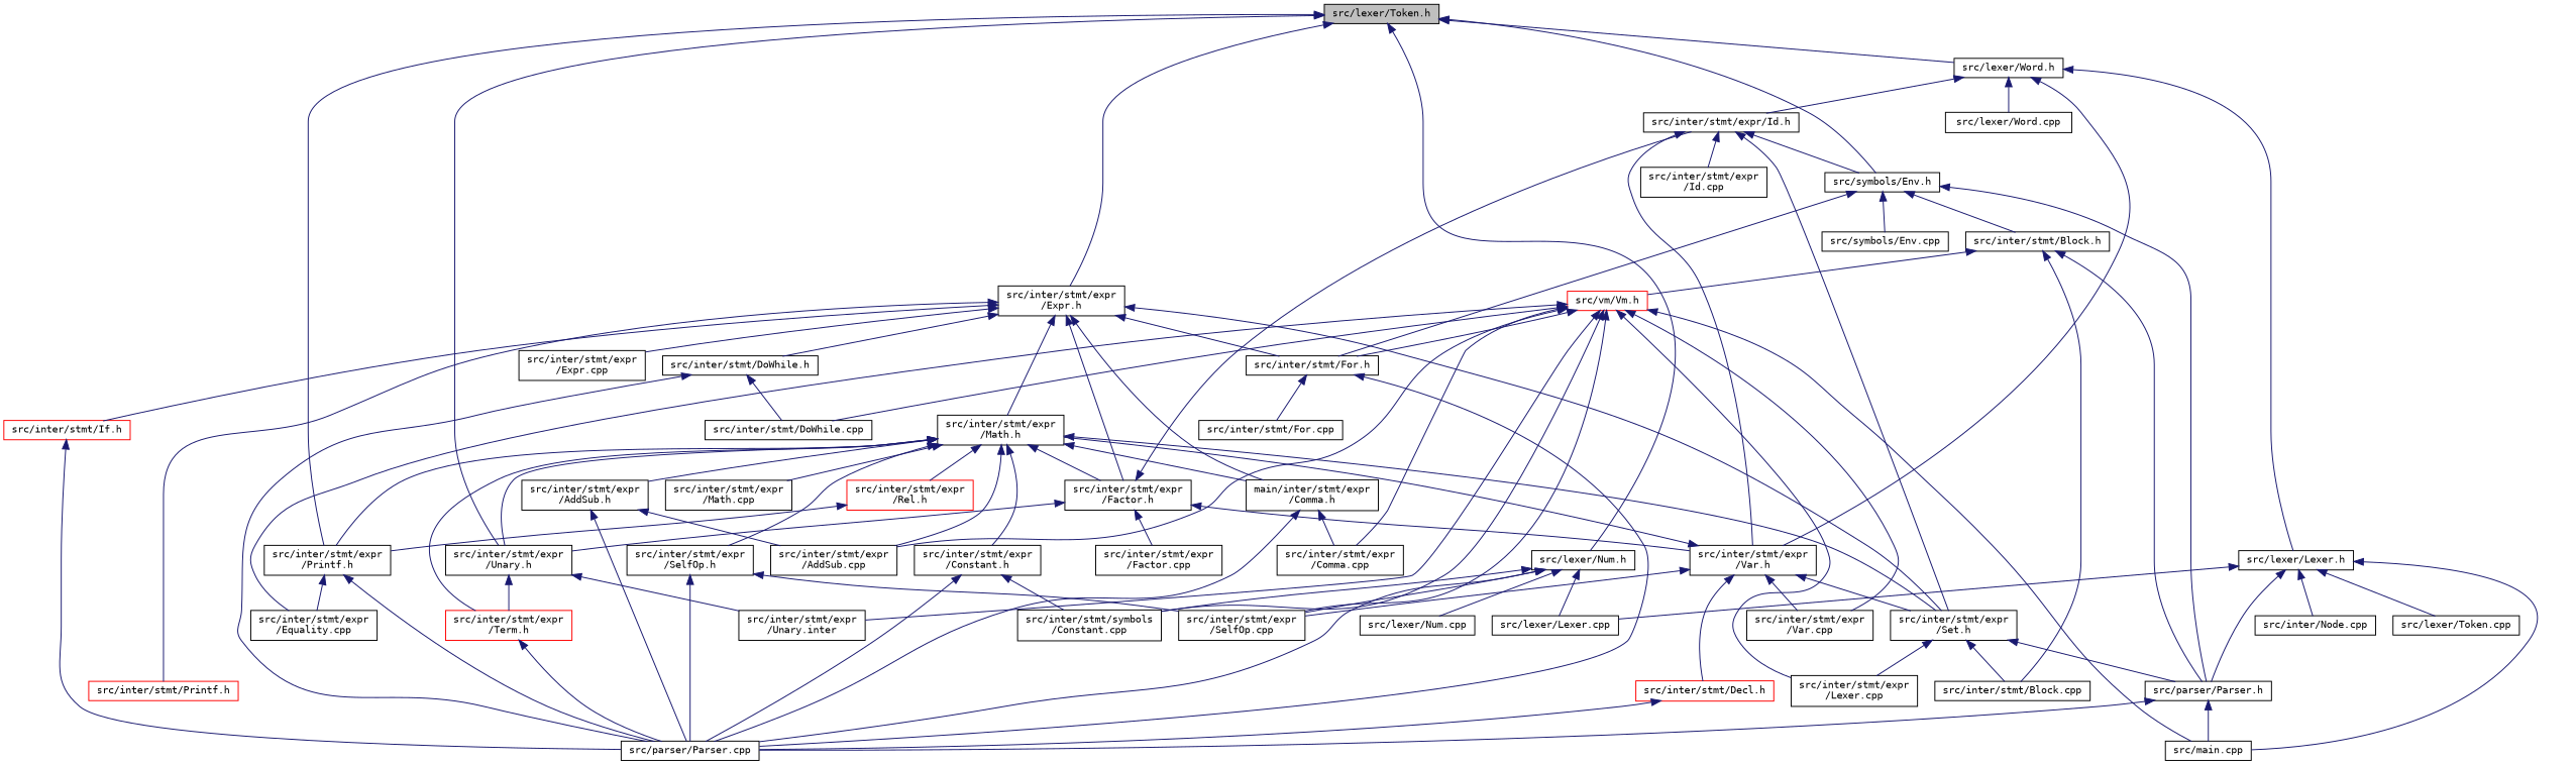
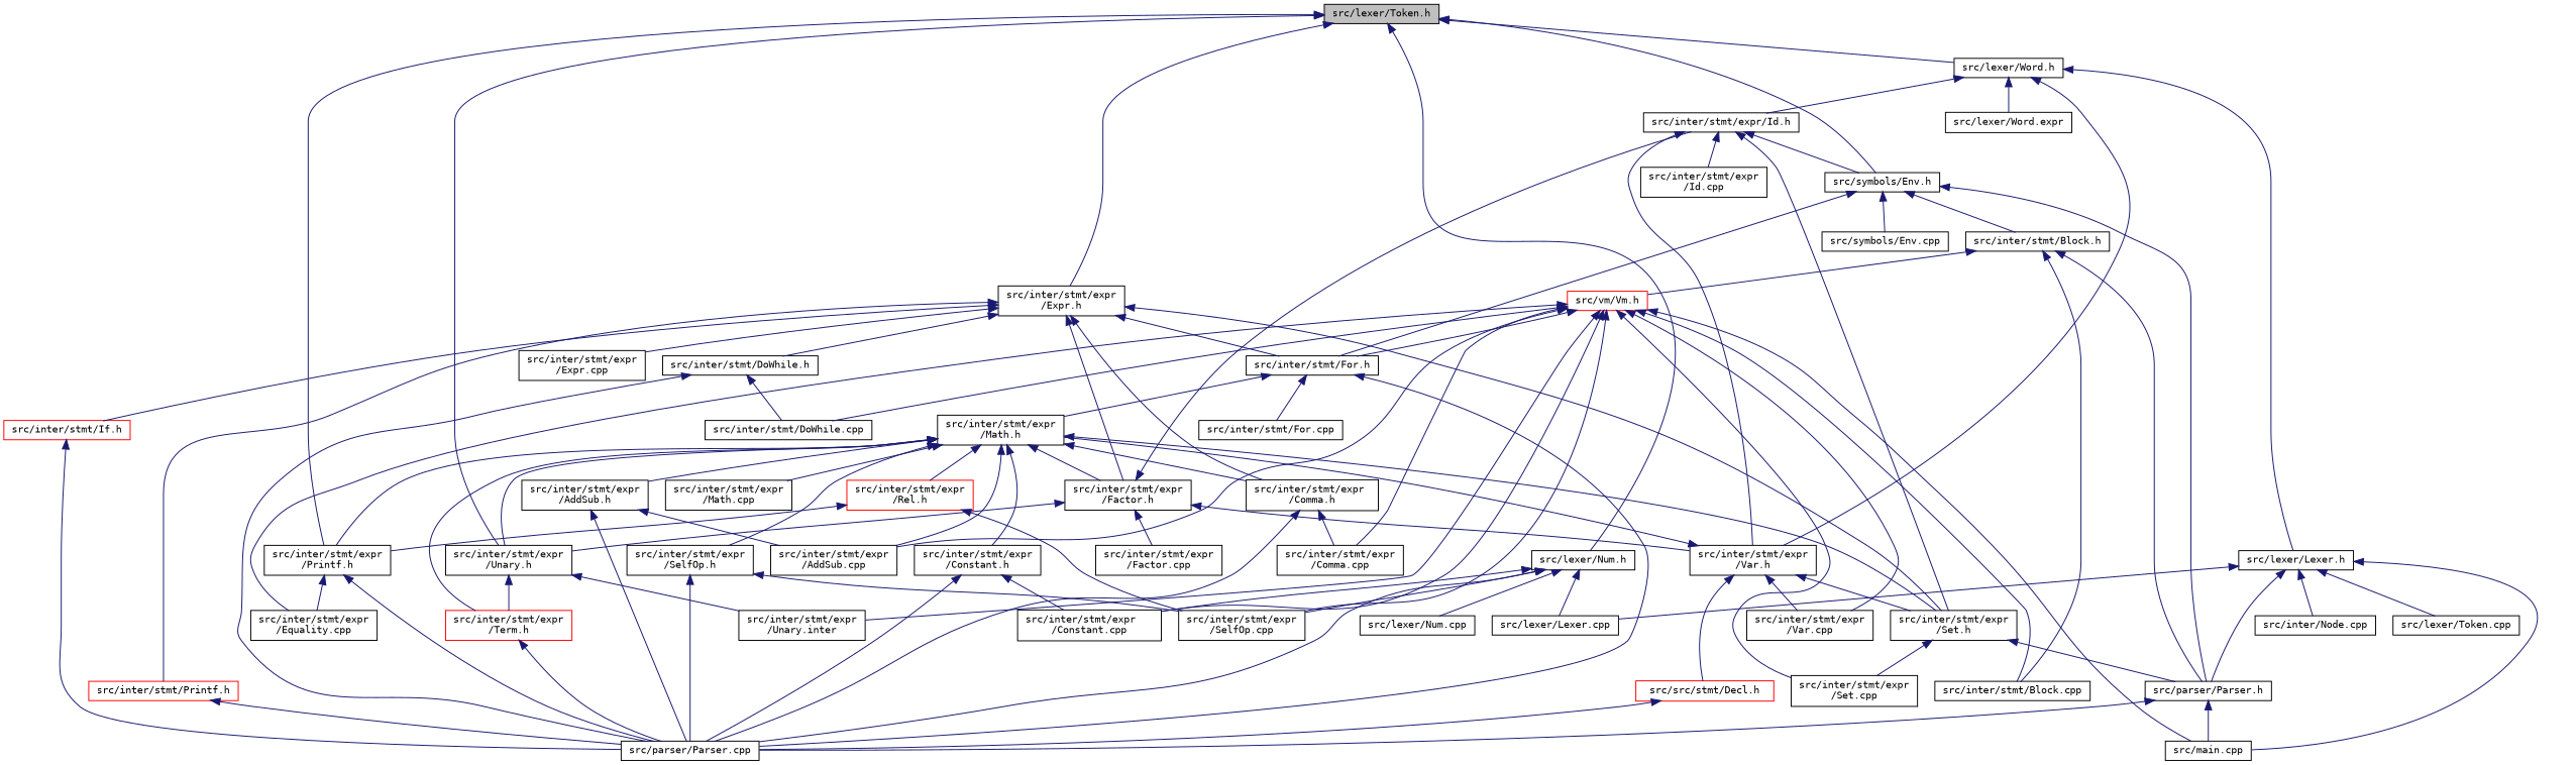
  digraph {
    fontname="DejaVu Sans Mono"
    node [color=black fillcolor=white fontname="DejaVu Sans Mono" fontsize=10 shape=record style=filled]
    edge [color=midnightblue dir=back fontname="DejaVu Sans Mono" fontsize=10 labelfontname=Helvetica labelfontsize=10 style=solid]
    n1 [fillcolor=grey75 fontcolor=black height=0.2 label="src/lexer/Token.h" width=0.4]
    n2 [height=0.2 label="src/lexer/Word.h" width=0.4]
    n3 [height=0.2 label="src/symbols/Env.h" width=0.4]
    n4 [height=0.2 label="src/inter/stmt/expr\l/Expr.h" width=0.4]
    n5 [height=0.2 label="src/inter/stmt/expr\l/Unary.h" width=0.4]
    n6 [height=0.2 label="src/inter/stmt/expr\l/Printf.h" width=0.4]
    n7 [height=0.2 label="src/lexer/Num.h" width=0.4]
    n8 [height=0.2 label="src/lexer/Lexer.h" width=0.4]
    n9 [height=0.2 label="src/inter/stmt/expr/Id.h" width=0.4]
    n10 [height=0.2 label="src/inter/stmt/expr\l/Var.h" width=0.4]
-   n11 [height=0.2 label="src/lexer/Word.cpp" width=0.4]
+   n11 [height=0.2 label="src/lexer/Word.expr" width=0.4]
    n12 [height=0.2 label="src/parser/Parser.h" width=0.4]
    n13 [height=0.2 label="src/inter/stmt/Block.h" width=0.4]
    n14 [height=0.2 label="src/inter/stmt/For.h" width=0.4]
    n15 [height=0.2 label="src/symbols/Env.cpp" width=0.4]
    n16 [height=0.2 label="src/inter/stmt/expr\l/Math.h" width=0.4]
    n17 [height=0.2 label="src/inter/stmt/expr\l/Set.h" width=0.4]
    n18 [height=0.2 label="src/inter/stmt/expr\l/Factor.h" width=0.4]
-   n19 [height=0.2 label="main/inter/stmt/expr\l/Comma.h" width=0.4]
+   n19 [height=0.2 label="src/inter/stmt/expr\l/Comma.h" width=0.4]
    n20 [height=0.2 label="src/inter/stmt/DoWhile.h" width=0.4]
    n21 [height=0.2 label="src/inter/stmt/expr\l/Expr.cpp" width=0.4]
    n22 [color=red height=0.2 label="src/inter/stmt/If.h" width=0.4]
    n23 [color=red height=0.2 label="src/inter/stmt/Printf.h" width=0.4]
    n24 [height=0.2 label="src/inter/stmt/expr\l/Unary.inter" width=0.4]
    n25 [color=red height=0.2 label="src/inter/stmt/expr\l/Term.h" width=0.4]
    n26 [height=0.2 label="src/inter/stmt/expr\l/AddSub.cpp" width=0.4]
    n27 [height=0.2 label="src/inter/stmt/expr\l/AddSub.h" width=0.4]
    n28 [height=0.2 label="src/inter/stmt/expr\l/Constant.h" width=0.4]
    n29 [color=red height=0.2 label="src/inter/stmt/expr\l/Rel.h" width=0.4]
    n30 [height=0.2 label="src/inter/stmt/expr\l/Math.cpp" width=0.4]
    n31 [height=0.2 label="src/inter/stmt/expr\l/SelfOp.h" width=0.4]
    n32 [height=0.2 label="src/parser/Parser.cpp" width=0.4]
    n33 [height=0.2 label="src/inter/stmt/expr\l/Equality.cpp" width=0.4]
    n34 [height=0.2 label="src/lexer/Lexer.cpp" width=0.4]
-   n35 [height=0.2 label="src/inter/stmt/symbols\l/Constant.cpp" width=0.4]
+   n35 [height=0.2 label="src/inter/stmt/expr\l/Constant.cpp" width=0.4]
    n36 [height=0.2 label="src/inter/stmt/expr\l/SelfOp.cpp" width=0.4]
    n37 [height=0.2 label="src/lexer/Num.cpp" width=0.4]
    n38 [height=0.2 label="src/inter/Node.cpp" width=0.4]
    n39 [height=0.2 label="src/lexer/Token.cpp" width=0.4]
    n40 [height=0.2 label="src/main.cpp" width=0.4]
    n41 [height=0.2 label="src/inter/stmt/expr\l/Id.cpp" width=0.4]
    n42 [height=0.2 label="src/inter/stmt/expr\l/Var.cpp" width=0.4]
-   n43 [color=red height=0.2 label="src/inter/stmt/Decl.h" width=0.4]
-   n44 [height=0.2 label="src/inter/stmt/expr\l/Lexer.cpp" width=0.4]
+   n43 [color=red height=0.2 label="src/src/stmt/Decl.h" width=0.4]
+   n44 [height=0.2 label="src/inter/stmt/expr\l/Set.cpp" width=0.4]
    n45 [height=0.2 label="src/inter/stmt/Block.cpp" width=0.4]
    n46 [color=red height=0.2 label="src/vm/Vm.h" width=0.4]
    n47 [height=0.2 label="src/inter/stmt/For.cpp" width=0.4]
    n48 [height=0.2 label="src/inter/stmt/DoWhile.cpp" width=0.4]
    n49 [height=0.2 label="src/inter/stmt/expr\l/Comma.cpp" width=0.4]
    n50 [height=0.2 label="src/inter/stmt/expr\l/Factor.cpp" width=0.4]
    n1 -> n2
    n1 -> n3
    n1 -> n4
    n1 -> n5
    n1 -> n6
    n1 -> n7
    n2 -> n8
    n2 -> n9
    n2 -> n10
    n2 -> n11
    n3 -> n12
    n3 -> n13
    n3 -> n14
    n3 -> n15
    n4 -> n14
-   n4 -> n16
+   n14 -> n16
    n4 -> n17
    n4 -> n18
    n4 -> n19
    n4 -> n20
    n4 -> n21
    n4 -> n22
    n4 -> n23
    n5 -> n24
    n5 -> n25
    n6 -> n32
    n6 -> n33
    n7 -> n32
    n7 -> n34
    n7 -> n35
    n7 -> n36
    n7 -> n37
    n8 -> n12
    n8 -> n34
    n8 -> n38
    n8 -> n39
    n8 -> n40
    n9 -> n3
    n9 -> n10
    n9 -> n17
    n9 -> n41
    n10 -> n16
    n10 -> n17
-   n10 -> n36
+   n29 -> n36
    n10 -> n42
    n10 -> n43
    n12 -> n32
    n12 -> n40
    n13 -> n12
    n13 -> n45
    n13 -> n46
    n14 -> n32
    n14 -> n47
    n16 -> n5
    n16 -> n6
    n16 -> n17
    n16 -> n18
    n16 -> n19
    n16 -> n25
    n16 -> n26
    n16 -> n27
    n16 -> n28
    n16 -> n29
    n16 -> n30
    n16 -> n31
    n17 -> n12
    n17 -> n44
    n18 -> n5
    n18 -> n9
    n18 -> n10
    n18 -> n50
    n19 -> n32
    n19 -> n49
    n20 -> n32
    n20 -> n48
    n22 -> n32
+   n23 -> n32
    n25 -> n32
    n27 -> n26
    n27 -> n32
    n28 -> n32
    n28 -> n35
    n29 -> n6
    n31 -> n32
    n31 -> n36
    n43 -> n32
    n46 -> n14
    n46 -> n24
    n46 -> n26
    n46 -> n33
    n46 -> n35
    n46 -> n36
    n46 -> n40
    n46 -> n42
    n46 -> n44
-   n17 -> n45
+   n46 -> n45
    n46 -> n48
    n46 -> n49
  }
